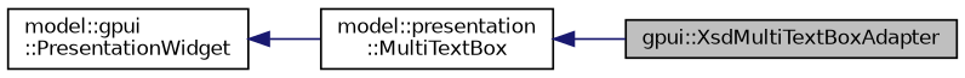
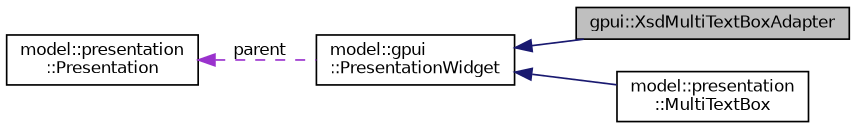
  digraph {
    rankdir=LR
    node [color=black fillcolor=white fontname=Helvetica fontsize=10 shape=record style=filled]
    edge [color=midnightblue dir=back fontname=Helvetica fontsize=10 labelfontname=Helvetica labelfontsize=10 style=solid]
    n1 [fillcolor=grey75 fontcolor=black height=0.2 label="gpui::XsdMultiTextBoxAdapter" width=0.4]
    n2 [height=0.2 label="model::presentation\l::MultiTextBox" width=0.4]
    n3 [height=0.2 label="model::gpui\l::PresentationWidget" width=0.4]
-   n2 -> n1
+   n4 [height=0.2 label="model::presentation\l::Presentation" width=0.4]
+   n3 -> n1
    n3 -> n2
+   n4 -> n3 [color=darkorchid3 label=" parent" style=dashed]
  }
